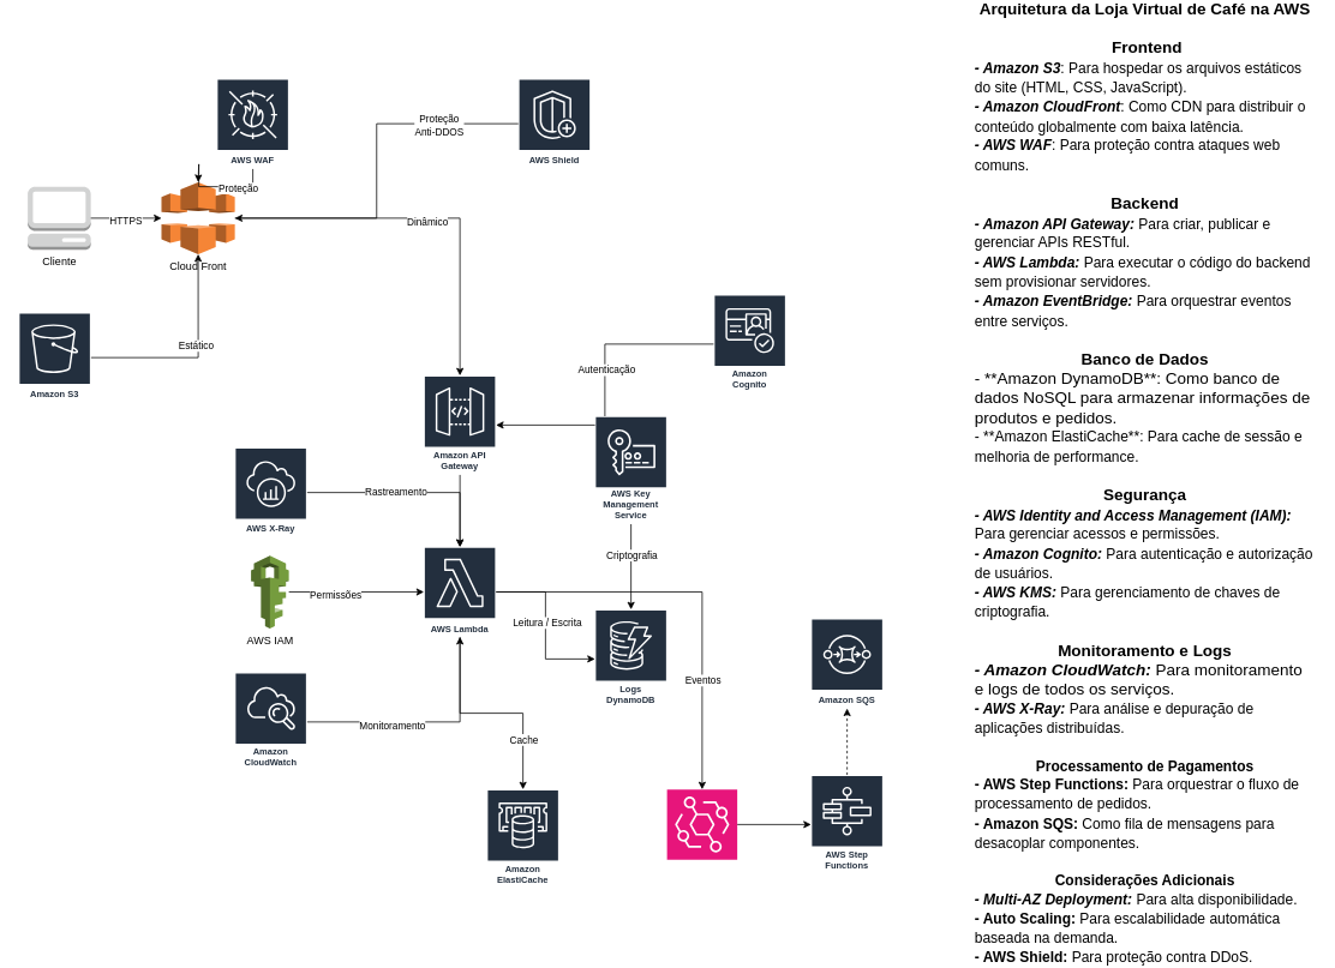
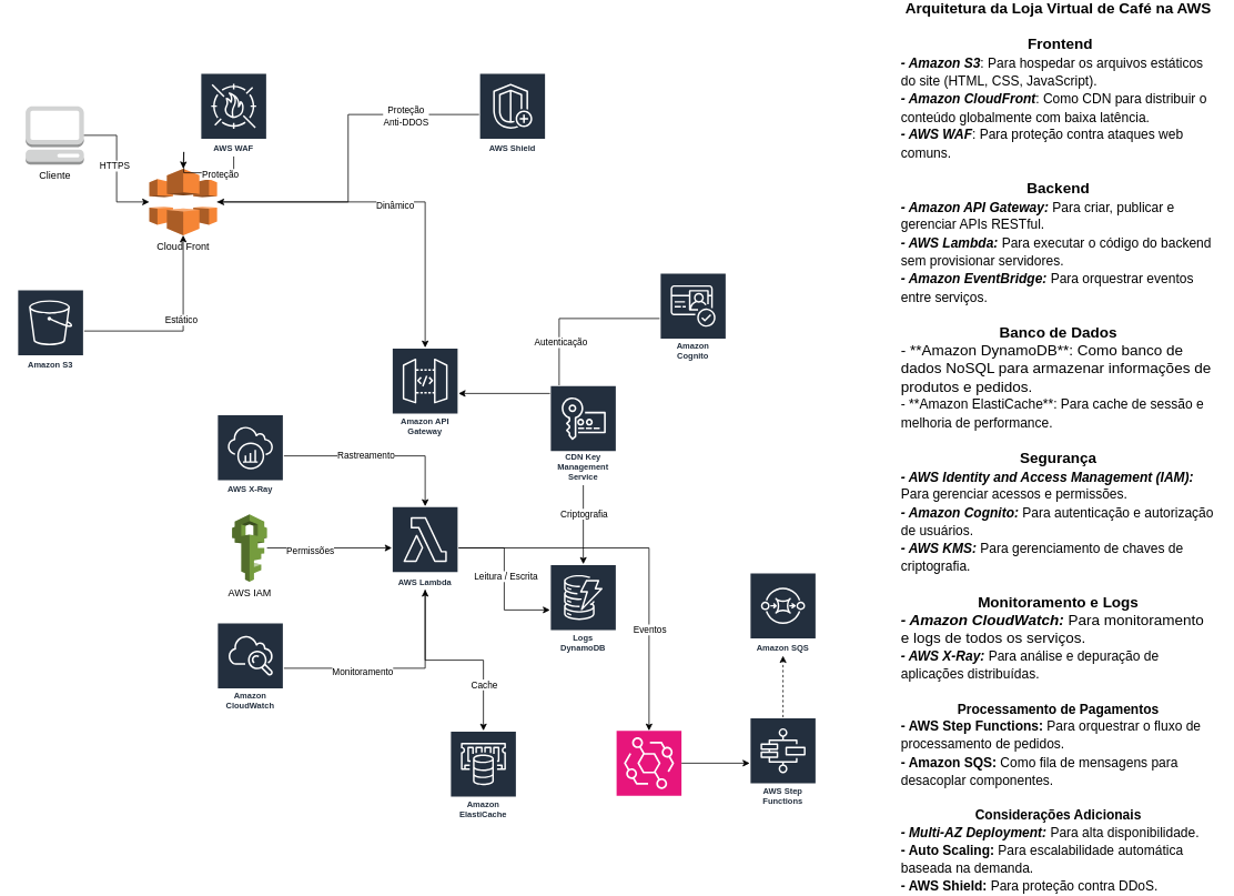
  <mxCell id="0" />
  <mxCell id="1" parent="0" />
  <mxCell id="2" style="edgeStyle=orthogonalEdgeStyle;rounded=0;orthogonalLoop=1;jettySize=auto;html=1;" parent="1" source="4" target="18" edge="1"><mxGeometry relative="1" as="geometry"><mxPoint x="300" y="350" as="targetPoint" /></mxGeometry></mxCell>
  <mxCell id="3" value="Dinâmico" style="edgeLabel;html=1;align=center;verticalAlign=middle;resizable=0;points=[];" parent="2" vertex="1" connectable="0"><mxGeometry x="0.004" y="-3" relative="1" as="geometry"><mxPoint as="offset" /></mxGeometry></mxCell>
  <mxCell id="4" value="Cloud Front" style="outlineConnect=0;dashed=0;verticalLabelPosition=bottom;verticalAlign=top;align=center;html=1;shape=mxgraph.aws3.cloudfront;fillColor=#F58536;gradientColor=none;" parent="1" vertex="1"><mxGeometry x="178.56" y="135" width="81.44" height="80" as="geometry" /></mxCell>
- <mxCell id="5" value="Cliente" style="outlineConnect=0;dashed=0;verticalLabelPosition=bottom;verticalAlign=top;align=center;html=1;shape=mxgraph.aws3.management_console;fillColor=#D2D3D3;gradientColor=none;" parent="1" vertex="1"><mxGeometry x="30" y="140" width="70" height="70" as="geometry" /></mxCell>
+ <mxCell id="5" value="Cliente" style="outlineConnect=0;dashed=0;verticalLabelPosition=bottom;verticalAlign=top;align=center;html=1;shape=mxgraph.aws3.management_console;fillColor=#D2D3D3;gradientColor=none;" parent="1" vertex="1"><mxGeometry x="30" y="60" width="70" height="70" as="geometry" /></mxCell>
  <mxCell id="6" style="edgeStyle=orthogonalEdgeStyle;rounded=0;orthogonalLoop=1;jettySize=auto;html=1;" parent="1" target="4" edge="1" source="15"><mxGeometry relative="1" as="geometry"><mxPoint x="230" y="74.957" as="sourcePoint" /></mxGeometry></mxCell>
  <mxCell id="7" value="Proteção" style="edgeLabel;html=1;align=center;verticalAlign=middle;resizable=0;points=[];" parent="6" vertex="1" connectable="0"><mxGeometry x="-0.411" y="1" relative="1" as="geometry"><mxPoint as="offset" /></mxGeometry></mxCell>
  <mxCell id="8" style="edgeStyle=orthogonalEdgeStyle;rounded=0;orthogonalLoop=1;jettySize=auto;html=1;entryX=1;entryY=0.5;entryDx=0;entryDy=0;entryPerimeter=0;" parent="1" source="14" target="4" edge="1"><mxGeometry relative="1" as="geometry"><mxPoint x="360" y="250" as="targetPoint" /><mxPoint x="380" y="150" as="sourcePoint" /></mxGeometry></mxCell>
  <mxCell id="9" value="Proteção&lt;div&gt;Anti-DDOS&lt;/div&gt;" style="edgeLabel;html=1;align=center;verticalAlign=middle;resizable=0;points=[];" parent="8" vertex="1" connectable="0"><mxGeometry x="-0.575" y="1" relative="1" as="geometry"><mxPoint as="offset" /></mxGeometry></mxCell>
  <mxCell id="10" style="edgeStyle=orthogonalEdgeStyle;rounded=0;orthogonalLoop=1;jettySize=auto;html=1;entryX=0;entryY=0.5;entryDx=0;entryDy=0;entryPerimeter=0;" parent="1" source="5" target="4" edge="1"><mxGeometry relative="1" as="geometry" /></mxCell>
  <mxCell id="11" value="HTTPS" style="edgeLabel;html=1;align=center;verticalAlign=middle;resizable=0;points=[];" parent="10" vertex="1" connectable="0"><mxGeometry x="-0.033" y="-3" relative="1" as="geometry"><mxPoint y="-1" as="offset" /></mxGeometry></mxCell>
  <mxCell id="12" style="edgeStyle=orthogonalEdgeStyle;rounded=0;orthogonalLoop=1;jettySize=auto;html=1;entryX=0.5;entryY=1;entryDx=0;entryDy=0;entryPerimeter=0;" parent="1" source="16" target="4" edge="1"><mxGeometry relative="1" as="geometry"><mxPoint x="250" y="450" as="sourcePoint" /></mxGeometry></mxCell>
  <mxCell id="13" value="Estático" style="edgeLabel;html=1;align=center;verticalAlign=middle;resizable=0;points=[];" parent="12" vertex="1" connectable="0"><mxGeometry x="0.132" y="3" relative="1" as="geometry"><mxPoint as="offset" /></mxGeometry></mxCell>
  <mxCell id="14" value="AWS Shield" style="sketch=0;outlineConnect=0;fontColor=#232F3E;gradientColor=none;strokeColor=#ffffff;fillColor=#232F3E;dashed=0;verticalLabelPosition=middle;verticalAlign=bottom;align=center;html=1;whiteSpace=wrap;fontSize=10;fontStyle=1;spacing=3;shape=mxgraph.aws4.productIcon;prIcon=mxgraph.aws4.shield;" vertex="1" parent="1"><mxGeometry x="575" y="20" width="80" height="100" as="geometry" /></mxCell>
  <mxCell id="15" value="AWS WAF" style="sketch=0;outlineConnect=0;fontColor=#232F3E;gradientColor=none;strokeColor=#ffffff;fillColor=#232F3E;dashed=0;verticalLabelPosition=middle;verticalAlign=bottom;align=center;html=1;whiteSpace=wrap;fontSize=10;fontStyle=1;spacing=3;shape=mxgraph.aws4.productIcon;prIcon=mxgraph.aws4.waf;" vertex="1" parent="1"><mxGeometry x="240" y="20" width="80" height="100" as="geometry" /></mxCell>
  <mxCell id="16" value="Amazon S3" style="sketch=0;outlineConnect=0;fontColor=#232F3E;gradientColor=none;strokeColor=#ffffff;fillColor=#232F3E;dashed=0;verticalLabelPosition=middle;verticalAlign=bottom;align=center;html=1;whiteSpace=wrap;fontSize=10;fontStyle=1;spacing=3;shape=mxgraph.aws4.productIcon;prIcon=mxgraph.aws4.s3;" vertex="1" parent="1"><mxGeometry x="20" y="280" width="80" height="100" as="geometry" /></mxCell>
- <mxCell id="17" style="edgeStyle=orthogonalEdgeStyle;rounded=0;orthogonalLoop=1;jettySize=auto;html=1;" edge="1" parent="1" source="18" target="28"><mxGeometry relative="1" as="geometry" /></mxCell>
  <mxCell id="18" value="Amazon API Gateway" style="sketch=0;outlineConnect=0;fontColor=#232F3E;gradientColor=none;strokeColor=#ffffff;fillColor=#232F3E;dashed=0;verticalLabelPosition=middle;verticalAlign=bottom;align=center;html=1;whiteSpace=wrap;fontSize=10;fontStyle=1;spacing=3;shape=mxgraph.aws4.productIcon;prIcon=mxgraph.aws4.api_gateway;" vertex="1" parent="1"><mxGeometry x="470" y="350" width="80" height="110" as="geometry" /></mxCell>
  <mxCell id="19" style="edgeStyle=orthogonalEdgeStyle;rounded=0;orthogonalLoop=1;jettySize=auto;html=1;" edge="1" parent="1" source="21" target="18"><mxGeometry relative="1" as="geometry" /></mxCell>
  <mxCell id="20" value="Autenticação" style="edgeLabel;html=1;align=center;verticalAlign=middle;resizable=0;points=[];" vertex="1" connectable="0" parent="19"><mxGeometry x="-0.105" y="1" relative="1" as="geometry"><mxPoint as="offset" /></mxGeometry></mxCell>
  <mxCell id="21" value="Amazon Cognito" style="sketch=0;outlineConnect=0;fontColor=#232F3E;gradientColor=none;strokeColor=#ffffff;fillColor=#232F3E;dashed=0;verticalLabelPosition=middle;verticalAlign=bottom;align=center;html=1;whiteSpace=wrap;fontSize=10;fontStyle=1;spacing=3;shape=mxgraph.aws4.productIcon;prIcon=mxgraph.aws4.cognito;" vertex="1" parent="1"><mxGeometry x="792" y="260" width="80" height="110" as="geometry" /></mxCell>
  <mxCell id="22" style="edgeStyle=orthogonalEdgeStyle;rounded=0;orthogonalLoop=1;jettySize=auto;html=1;" edge="1" parent="1" source="28" target="38"><mxGeometry relative="1" as="geometry" /></mxCell>
  <mxCell id="23" value="Leitura / Escrita" style="edgeLabel;html=1;align=center;verticalAlign=middle;resizable=0;points=[];" vertex="1" connectable="0" parent="22"><mxGeometry x="-0.037" y="1" relative="1" as="geometry"><mxPoint as="offset" /></mxGeometry></mxCell>
  <mxCell id="24" style="edgeStyle=orthogonalEdgeStyle;rounded=0;orthogonalLoop=1;jettySize=auto;html=1;" edge="1" parent="1" source="28" target="42"><mxGeometry relative="1" as="geometry" /></mxCell>
  <mxCell id="25" value="Cache" style="edgeLabel;html=1;align=center;verticalAlign=middle;resizable=0;points=[];" vertex="1" connectable="0" parent="24"><mxGeometry x="0.535" relative="1" as="geometry"><mxPoint as="offset" /></mxGeometry></mxCell>
  <mxCell id="26" style="edgeStyle=orthogonalEdgeStyle;rounded=0;orthogonalLoop=1;jettySize=auto;html=1;" edge="1" parent="1" source="28" target="44"><mxGeometry relative="1" as="geometry" /></mxCell>
  <mxCell id="27" value="Eventos" style="edgeLabel;html=1;align=center;verticalAlign=middle;resizable=0;points=[];" vertex="1" connectable="0" parent="26"><mxGeometry x="0.462" relative="1" as="geometry"><mxPoint y="-1" as="offset" /></mxGeometry></mxCell>
  <mxCell id="28" value="AWS Lambda" style="sketch=0;outlineConnect=0;fontColor=#232F3E;gradientColor=none;strokeColor=#ffffff;fillColor=#232F3E;dashed=0;verticalLabelPosition=middle;verticalAlign=bottom;align=center;html=1;whiteSpace=wrap;fontSize=10;fontStyle=1;spacing=3;shape=mxgraph.aws4.productIcon;prIcon=mxgraph.aws4.lambda;" vertex="1" parent="1"><mxGeometry x="470" y="540.5" width="80" height="100" as="geometry" /></mxCell>
  <mxCell id="29" style="edgeStyle=orthogonalEdgeStyle;rounded=0;orthogonalLoop=1;jettySize=auto;html=1;" edge="1" parent="1" source="31" target="28"><mxGeometry relative="1" as="geometry" /></mxCell>
  <mxCell id="30" value="Permissões" style="edgeLabel;html=1;align=center;verticalAlign=middle;resizable=0;points=[];" vertex="1" connectable="0" parent="29"><mxGeometry x="-0.314" y="-3" relative="1" as="geometry"><mxPoint as="offset" /></mxGeometry></mxCell>
  <mxCell id="31" value="AWS IAM" style="outlineConnect=0;dashed=0;verticalLabelPosition=bottom;verticalAlign=top;align=center;html=1;shape=mxgraph.aws3.iam;fillColor=#759C3E;gradientColor=none;" vertex="1" parent="1"><mxGeometry x="278" y="550" width="42" height="81" as="geometry" /></mxCell>
  <mxCell id="32" style="edgeStyle=orthogonalEdgeStyle;rounded=0;orthogonalLoop=1;jettySize=auto;html=1;" edge="1" parent="1" source="34" target="28"><mxGeometry relative="1" as="geometry" /></mxCell>
  <mxCell id="33" value="Monitoramento" style="edgeLabel;html=1;align=center;verticalAlign=middle;resizable=0;points=[];" vertex="1" connectable="0" parent="32"><mxGeometry x="-0.287" y="-3" relative="1" as="geometry"><mxPoint as="offset" /></mxGeometry></mxCell>
  <mxCell id="34" value="Amazon CloudWatch" style="sketch=0;outlineConnect=0;fontColor=#232F3E;gradientColor=none;strokeColor=#ffffff;fillColor=#232F3E;dashed=0;verticalLabelPosition=middle;verticalAlign=bottom;align=center;html=1;whiteSpace=wrap;fontSize=10;fontStyle=1;spacing=3;shape=mxgraph.aws4.productIcon;prIcon=mxgraph.aws4.cloudwatch;" vertex="1" parent="1"><mxGeometry x="260" y="680" width="80" height="110" as="geometry" /></mxCell>
  <mxCell id="35" style="edgeStyle=orthogonalEdgeStyle;rounded=0;orthogonalLoop=1;jettySize=auto;html=1;" edge="1" parent="1" source="37" target="28"><mxGeometry relative="1" as="geometry" /></mxCell>
  <mxCell id="36" value="Rastreamento" style="edgeLabel;html=1;align=center;verticalAlign=middle;resizable=0;points=[];" vertex="1" connectable="0" parent="35"><mxGeometry x="-0.152" y="1" relative="1" as="geometry"><mxPoint as="offset" /></mxGeometry></mxCell>
  <mxCell id="37" value="AWS X-Ray" style="sketch=0;outlineConnect=0;fontColor=#232F3E;gradientColor=none;strokeColor=#ffffff;fillColor=#232F3E;dashed=0;verticalLabelPosition=middle;verticalAlign=bottom;align=center;html=1;whiteSpace=wrap;fontSize=10;fontStyle=1;spacing=3;shape=mxgraph.aws4.productIcon;prIcon=mxgraph.aws4.xray;" vertex="1" parent="1"><mxGeometry x="260" y="430" width="80" height="100" as="geometry" /></mxCell>
  <mxCell id="38" value="Logs DynamoDB" style="sketch=0;outlineConnect=0;fontColor=#232F3E;gradientColor=none;strokeColor=#ffffff;fillColor=#232F3E;dashed=0;verticalLabelPosition=middle;verticalAlign=bottom;align=center;html=1;whiteSpace=wrap;fontSize=10;fontStyle=1;spacing=3;shape=mxgraph.aws4.productIcon;prIcon=mxgraph.aws4.dynamodb;" vertex="1" parent="1"><mxGeometry x="660" y="610" width="80" height="110" as="geometry" /></mxCell>
  <mxCell id="39" style="edgeStyle=orthogonalEdgeStyle;rounded=0;orthogonalLoop=1;jettySize=auto;html=1;" edge="1" parent="1" source="41" target="38"><mxGeometry relative="1" as="geometry" /></mxCell>
  <mxCell id="40" value="Criptografia" style="edgeLabel;html=1;align=center;verticalAlign=middle;resizable=0;points=[];" vertex="1" connectable="0" parent="39"><mxGeometry x="-0.289" relative="1" as="geometry"><mxPoint as="offset" /></mxGeometry></mxCell>
- <mxCell id="41" value="AWS Key Management Service" style="sketch=0;outlineConnect=0;fontColor=#232F3E;gradientColor=none;strokeColor=#ffffff;fillColor=#232F3E;dashed=0;verticalLabelPosition=middle;verticalAlign=bottom;align=center;html=1;whiteSpace=wrap;fontSize=10;fontStyle=1;spacing=3;shape=mxgraph.aws4.productIcon;prIcon=mxgraph.aws4.key_management_service;" vertex="1" parent="1"><mxGeometry x="660" y="395" width="80" height="120" as="geometry" /></mxCell>
+ <mxCell id="41" value="CDN Key Management Service" style="sketch=0;outlineConnect=0;fontColor=#232F3E;gradientColor=none;strokeColor=#ffffff;fillColor=#232F3E;dashed=0;verticalLabelPosition=middle;verticalAlign=bottom;align=center;html=1;whiteSpace=wrap;fontSize=10;fontStyle=1;spacing=3;shape=mxgraph.aws4.productIcon;prIcon=mxgraph.aws4.key_management_service;" vertex="1" parent="1"><mxGeometry x="660" y="395" width="80" height="120" as="geometry" /></mxCell>
  <mxCell id="42" value="Amazon ElastiCache" style="sketch=0;outlineConnect=0;fontColor=#232F3E;gradientColor=none;strokeColor=#ffffff;fillColor=#232F3E;dashed=0;verticalLabelPosition=middle;verticalAlign=bottom;align=center;html=1;whiteSpace=wrap;fontSize=10;fontStyle=1;spacing=3;shape=mxgraph.aws4.productIcon;prIcon=mxgraph.aws4.elasticache;" vertex="1" parent="1"><mxGeometry x="540" y="810" width="80" height="110" as="geometry" /></mxCell>
  <mxCell id="43" style="edgeStyle=orthogonalEdgeStyle;rounded=0;orthogonalLoop=1;jettySize=auto;html=1;" edge="1" parent="1" source="44" target="46"><mxGeometry relative="1" as="geometry" /></mxCell>
  <mxCell id="44" value="" style="sketch=0;points=[[0,0,0],[0.25,0,0],[0.5,0,0],[0.75,0,0],[1,0,0],[0,1,0],[0.25,1,0],[0.5,1,0],[0.75,1,0],[1,1,0],[0,0.25,0],[0,0.5,0],[0,0.75,0],[1,0.25,0],[1,0.5,0],[1,0.75,0]];outlineConnect=0;fontColor=#232F3E;fillColor=#E7157B;strokeColor=#ffffff;dashed=0;verticalLabelPosition=bottom;verticalAlign=top;align=center;html=1;fontSize=12;fontStyle=0;aspect=fixed;shape=mxgraph.aws4.resourceIcon;resIcon=mxgraph.aws4.eventbridge;" vertex="1" parent="1"><mxGeometry x="740" y="810" width="78" height="78" as="geometry" /></mxCell>
  <mxCell id="45" style="edgeStyle=orthogonalEdgeStyle;rounded=0;orthogonalLoop=1;jettySize=auto;html=1;dashed=1;" edge="1" parent="1" source="46" target="47"><mxGeometry relative="1" as="geometry" /></mxCell>
  <mxCell id="46" value="AWS Step Functions" style="sketch=0;outlineConnect=0;fontColor=#232F3E;gradientColor=none;strokeColor=#ffffff;fillColor=#232F3E;dashed=0;verticalLabelPosition=middle;verticalAlign=bottom;align=center;html=1;whiteSpace=wrap;fontSize=10;fontStyle=1;spacing=3;shape=mxgraph.aws4.productIcon;prIcon=mxgraph.aws4.step_functions;" vertex="1" parent="1"><mxGeometry x="900" y="794" width="80" height="110" as="geometry" /></mxCell>
  <mxCell id="47" value="Amazon SQS" style="sketch=0;outlineConnect=0;fontColor=#232F3E;gradientColor=none;strokeColor=#ffffff;fillColor=#232F3E;dashed=0;verticalLabelPosition=middle;verticalAlign=bottom;align=center;html=1;whiteSpace=wrap;fontSize=10;fontStyle=1;spacing=3;shape=mxgraph.aws4.productIcon;prIcon=mxgraph.aws4.sqs;" vertex="1" parent="1"><mxGeometry x="900" y="620" width="80" height="100" as="geometry" /></mxCell>
  <mxCell id="48" value="&lt;div style=&quot;font-size: 18px;&quot;&gt;&lt;div style=&quot;text-align: center;&quot;&gt;&lt;b style=&quot;background-color: initial;&quot;&gt;Arquitetura da Loja Virtual de Café na AWS&lt;/b&gt;&lt;/div&gt;&lt;span style=&quot;background-color: initial;&quot;&gt;&lt;div style=&quot;text-align: center;&quot;&gt;&lt;br&gt;&lt;/div&gt;&lt;/span&gt;&lt;/div&gt;&lt;div style=&quot;text-align: center;&quot;&gt;&lt;span style=&quot;background-color: initial;&quot;&gt;&lt;span style=&quot;font-size: 16px;&quot;&gt;&amp;nbsp;&lt;/span&gt;&lt;b style=&quot;&quot;&gt;&lt;font style=&quot;font-size: 18px;&quot;&gt;Frontend&lt;/font&gt;&lt;/b&gt;&lt;/span&gt;&lt;/div&gt;&lt;div style=&quot;font-size: 18px;&quot;&gt;&lt;i style=&quot;font-size: 16px; background-color: initial;&quot;&gt;&lt;b&gt;- Amazon S3&lt;/b&gt;&lt;/i&gt;&lt;span style=&quot;font-size: 16px; background-color: initial;&quot;&gt;: Para hospedar os arquivos estáticos do site (HTML, CSS, JavaScript).&lt;/span&gt;&lt;br&gt;&lt;span style=&quot;font-size: 16px; background-color: initial;&quot;&gt;&lt;i&gt;&lt;b&gt;- Amazon CloudFront&lt;/b&gt;&lt;/i&gt;: Como CDN para distribuir o conteúdo globalmente com baixa latência.&lt;/span&gt;&lt;br&gt;&lt;span style=&quot;font-size: 16px; background-color: initial;&quot;&gt;&lt;b&gt;&lt;i&gt;- AWS WAF&lt;/i&gt;&lt;/b&gt;: Para proteção contra ataques web comuns.&lt;/span&gt;&lt;br&gt;&lt;br&gt;&lt;div style=&quot;font-size: 18px; text-align: center;&quot;&gt;&lt;span style=&quot;background-color: initial;&quot;&gt;&lt;font style=&quot;font-size: 18px;&quot;&gt;&lt;b&gt;Backend&lt;/b&gt;&lt;/font&gt;&lt;/span&gt;&lt;/div&gt;&lt;span style=&quot;font-size: 16px; background-color: initial;&quot;&gt;&lt;b&gt;&lt;i&gt;- Amazon API Gateway:&lt;/i&gt;&lt;/b&gt; Para criar, publicar e gerenciar APIs RESTful.&lt;/span&gt;&lt;br&gt;&lt;span style=&quot;font-size: 16px; background-color: initial;&quot;&gt;&lt;i&gt;&lt;b&gt;- AWS Lambda: &lt;/b&gt;&lt;/i&gt;Para executar o código do backend sem provisionar servidores.&lt;/span&gt;&lt;br&gt;&lt;span style=&quot;font-size: 16px; background-color: initial;&quot;&gt;&lt;b&gt;&lt;i&gt;- Amazon EventBridge:&lt;/i&gt;&lt;/b&gt; Para orquestrar eventos entre serviços.&lt;/span&gt;&lt;br&gt;&lt;span style=&quot;font-size: 18px;&quot;&gt;&lt;br&gt;&lt;div style=&quot;text-align: center;&quot;&gt;&lt;span style=&quot;background-color: initial;&quot;&gt;&lt;b&gt;Banco de Dados&lt;/b&gt;&lt;/span&gt;&lt;/div&gt;&lt;/span&gt;&lt;span style=&quot;font-size: 18px; background-color: initial;&quot;&gt;- **Amazon DynamoDB**: Como banco de dados NoSQL para armazenar informações de produtos e pedidos.&lt;/span&gt;&lt;br&gt;&lt;span style=&quot;font-size: 16px; background-color: initial;&quot;&gt;- **Amazon ElastiCache**: Para cache de sessão e melhoria de performance.&lt;/span&gt;&lt;br&gt;&lt;br&gt;&lt;div style=&quot;text-align: center;&quot;&gt;&lt;span style=&quot;background-color: initial;&quot;&gt;&lt;font style=&quot;font-size: 18px;&quot;&gt;&lt;b&gt;Segurança&lt;/b&gt;&lt;/font&gt;&lt;/span&gt;&lt;/div&gt;&lt;span style=&quot;font-size: 16px; background-color: initial;&quot;&gt;&lt;i&gt;&lt;b&gt;- AWS Identity and Access Management (IAM):&lt;/b&gt;&lt;/i&gt; Para gerenciar acessos e permissões.&lt;/span&gt;&lt;br&gt;&lt;span style=&quot;font-size: 16px; background-color: initial;&quot;&gt;&lt;i&gt;&lt;b&gt;- Amazon Cognito:&lt;/b&gt;&lt;/i&gt; Para autenticação e autorização de usuários.&lt;/span&gt;&lt;br&gt;&lt;span style=&quot;font-size: 16px; background-color: initial;&quot;&gt;&lt;b&gt;&lt;i&gt;- AWS KMS: &lt;/i&gt;&lt;/b&gt;Para gerenciamento de chaves de criptografia.&lt;/span&gt;&lt;br&gt;&lt;span style=&quot;font-size: 16px;&quot;&gt;&lt;br&gt;&lt;div style=&quot;text-align: center;&quot;&gt;&lt;b style=&quot;font-size: 18px; background-color: initial;&quot;&gt;&lt;span style=&quot;background-color: initial;&quot;&gt;Monitoramento e Logs&lt;/span&gt;&lt;/b&gt;&lt;/div&gt;&lt;/span&gt;&lt;span style=&quot;background-color: initial;&quot;&gt;&lt;div style=&quot;&quot;&gt;&lt;span style=&quot;background-color: initial;&quot;&gt;&lt;b&gt;&lt;i&gt;- Amazon CloudWatch:&lt;/i&gt;&lt;/b&gt; Para monitoramento e logs de todos os serviços.&lt;/span&gt;&lt;/div&gt;&lt;/span&gt;&lt;span style=&quot;font-size: 16px; background-color: initial;&quot;&gt;&lt;b&gt;&lt;i&gt;- AWS X-Ray:&lt;/i&gt;&lt;/b&gt; Para análise e depuração de aplicações distribuídas.&lt;/span&gt;&lt;br&gt;&lt;span style=&quot;font-size: 16px;&quot;&gt;&lt;br&gt;&lt;div style=&quot;text-align: center;&quot;&gt;&lt;span style=&quot;background-color: initial;&quot;&gt;&lt;b&gt;Processamento de Pagamentos&lt;/b&gt;&lt;/span&gt;&lt;/div&gt;&lt;/span&gt;&lt;span style=&quot;font-size: 16px; background-color: initial;&quot;&gt;&lt;b&gt;- AWS Step Functions:&lt;/b&gt; Para orquestrar o fluxo de processamento de pedidos.&lt;/span&gt;&lt;br&gt;&lt;span style=&quot;font-size: 16px; background-color: initial;&quot;&gt;&lt;b&gt;- Amazon SQS:&lt;/b&gt; Como fila de mensagens para desacoplar componentes.&lt;/span&gt;&lt;br&gt;&lt;span style=&quot;font-size: 16px;&quot;&gt;&lt;b&gt;&lt;br&gt;&lt;/b&gt;&lt;div style=&quot;text-align: center;&quot;&gt;&lt;span style=&quot;background-color: initial;&quot;&gt;&lt;b&gt;Considerações Adicionais&lt;/b&gt;&lt;/span&gt;&lt;/div&gt;&lt;/span&gt;&lt;span style=&quot;font-size: 16px; background-color: initial;&quot;&gt;&lt;b&gt;&lt;i&gt;- Multi-AZ Deployment:&lt;/i&gt;&lt;/b&gt; Para alta disponibilidade.&lt;/span&gt;&lt;br&gt;&lt;span style=&quot;font-size: 16px; background-color: initial;&quot;&gt;&lt;b&gt;- Auto Scaling:&lt;/b&gt; Para escalabilidade automática baseada na demanda.&lt;/span&gt;&lt;br&gt;&lt;span style=&quot;font-size: 16px; background-color: initial;&quot;&gt;&lt;b&gt;- AWS Shield:&lt;/b&gt; Para proteção contra DDoS.&lt;/span&gt;&lt;br&gt;&lt;/div&gt;" style="text;html=1;align=left;verticalAlign=middle;whiteSpace=wrap;rounded=0;" vertex="1" parent="1"><mxGeometry x="1080" y="40" width="380" height="860" as="geometry" /></mxCell>
